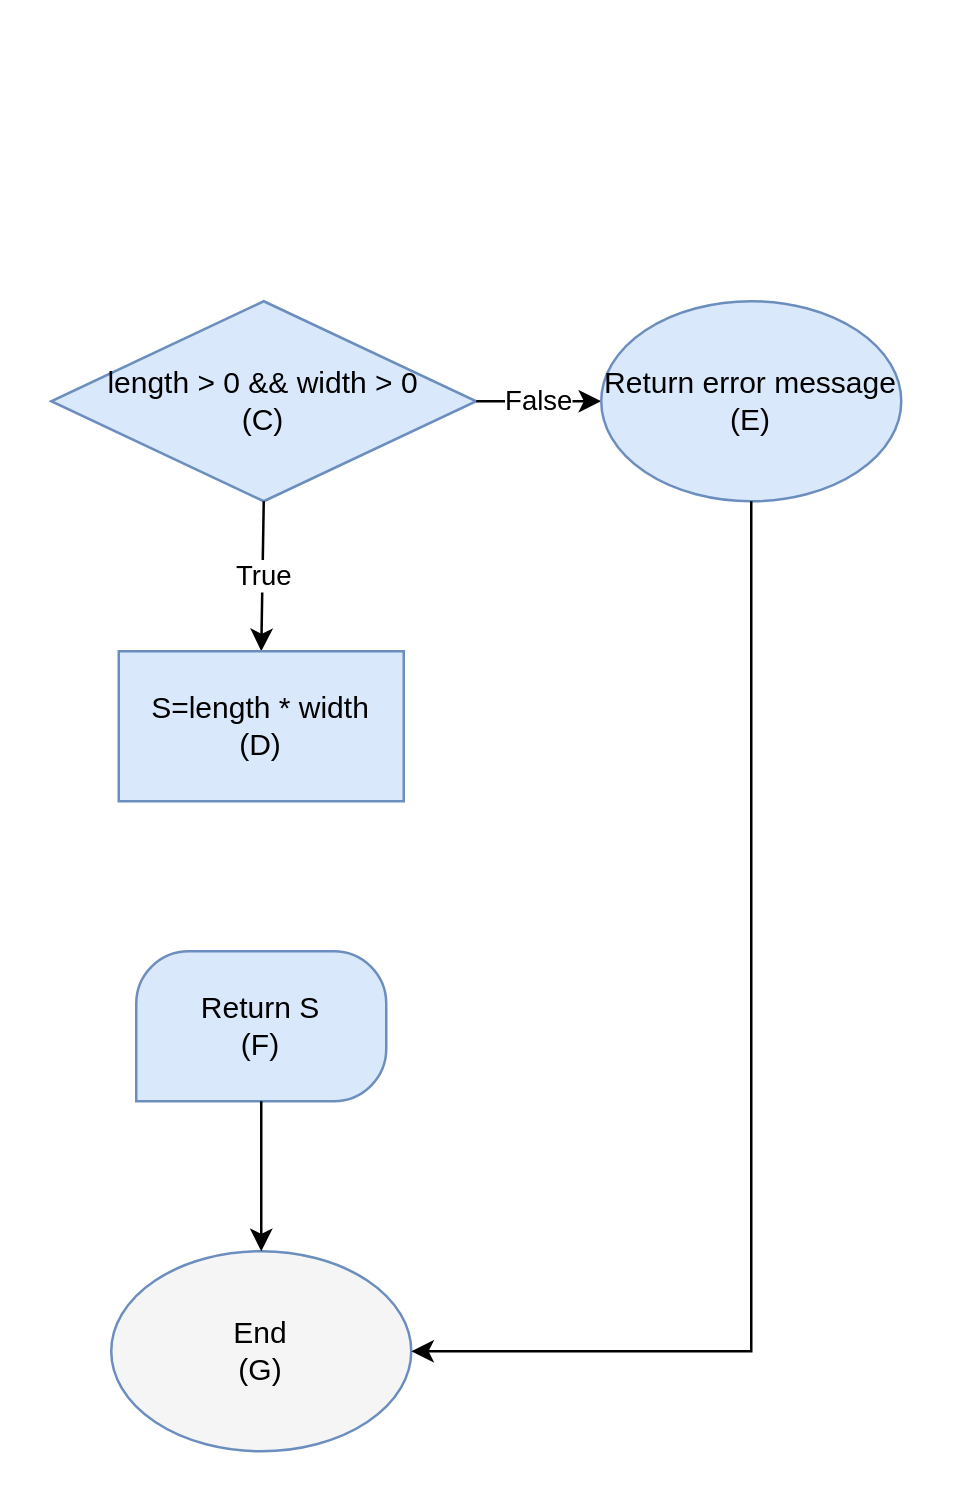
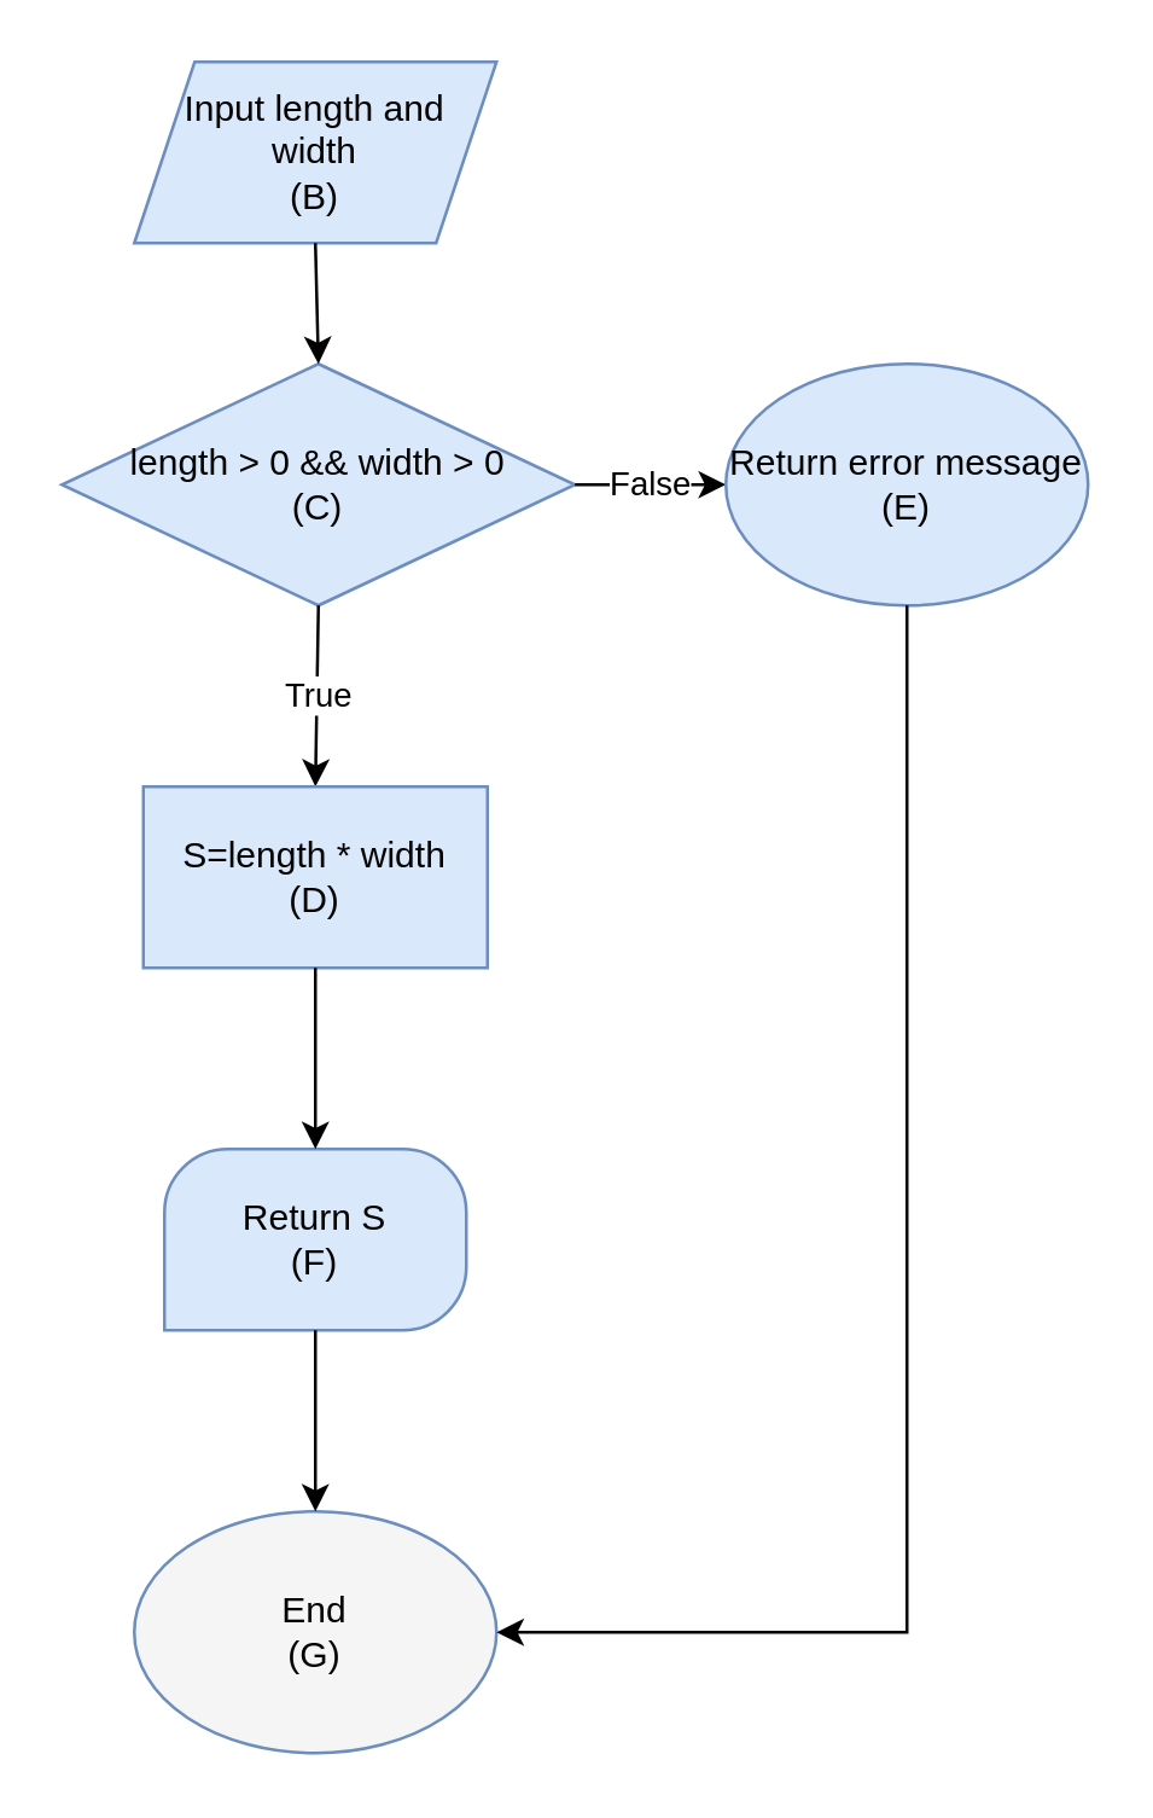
  <mxCell id="0" />
  <mxCell id="1" parent="0" />
+ <mxCell id="2" value="Input length and&lt;br&gt;width&lt;br&gt;(B)" style="shape=parallelogram;perimeter=parallelogramPerimeter;whiteSpace=wrap;html=1;fixedSize=1;fillColor=#dae8fc;strokeColor=#6c8ebf;" parent="1" vertex="1"><mxGeometry x="44" y="20" width="120" height="60" as="geometry" /></mxCell>
  <mxCell id="3" value="length &amp;gt; 0 &amp;amp;&amp;amp; width &amp;gt; 0&lt;br&gt;(C)" style="rhombus;whiteSpace=wrap;html=1;fillColor=#dae8fc;strokeColor=#6c8ebf;" parent="1" vertex="1"><mxGeometry x="20" y="120" width="170" height="80" as="geometry" /></mxCell>
+ <mxCell id="4" value="" style="endArrow=classic;html=1;rounded=0;exitX=0.5;exitY=1;exitDx=0;exitDy=0;entryX=0.5;entryY=0;entryDx=0;entryDy=0;" parent="1" source="2" target="3" edge="1"><mxGeometry width="50" height="50" relative="1" as="geometry"><mxPoint x="250" y="120" as="sourcePoint" /><mxPoint x="300" y="70" as="targetPoint" /></mxGeometry></mxCell>
  <mxCell id="5" value="False" style="endArrow=classic;html=1;rounded=0;exitX=1;exitY=0.5;exitDx=0;exitDy=0;" parent="1" source="3" target="6" edge="1"><mxGeometry width="50" height="50" relative="1" as="geometry"><mxPoint x="200" y="130" as="sourcePoint" /><mxPoint x="250" y="160" as="targetPoint" /></mxGeometry></mxCell>
  <mxCell id="6" value="Return error message&lt;br&gt;(E)" style="ellipse;whiteSpace=wrap;html=1;fillColor=#dae8fc;strokeColor=#6c8ebf;" parent="1" vertex="1"><mxGeometry x="240" y="120" width="120" height="80" as="geometry" /></mxCell>
  <mxCell id="7" value="True" style="endArrow=classic;html=1;rounded=0;exitX=0.5;exitY=1;exitDx=0;exitDy=0;entryX=0.5;entryY=0;entryDx=0;entryDy=0;" parent="1" source="3" target="8" edge="1"><mxGeometry width="50" height="50" relative="1" as="geometry"><mxPoint x="200" y="130" as="sourcePoint" /><mxPoint x="104" y="250" as="targetPoint" /></mxGeometry></mxCell>
  <mxCell id="8" value="S=length * width&lt;br&gt;(D)" style="rounded=0;whiteSpace=wrap;html=1;fillColor=#dae8fc;strokeColor=#6c8ebf;" parent="1" vertex="1"><mxGeometry x="47" y="260" width="114" height="60" as="geometry" /></mxCell>
  <mxCell id="9" value="Return S&lt;br&gt;(F)" style="verticalLabelPosition=middle;verticalAlign=middle;html=1;shape=mxgraph.basic.three_corner_round_rect;dx=10.48;whiteSpace=wrap;fillColor=#dae8fc;strokeColor=#6c8ebf;labelPosition=center;align=center;" parent="1" vertex="1"><mxGeometry x="54" y="380" width="100" height="60" as="geometry" /></mxCell>
+ <mxCell id="10" value="" style="endArrow=classic;html=1;rounded=0;exitX=0.5;exitY=1;exitDx=0;exitDy=0;entryX=0.5;entryY=0;entryDx=0;entryDy=0;entryPerimeter=0;" parent="1" source="8" target="9" edge="1"><mxGeometry width="50" height="50" relative="1" as="geometry"><mxPoint x="200" y="410" as="sourcePoint" /><mxPoint x="250" y="360" as="targetPoint" /></mxGeometry></mxCell>
  <mxCell id="11" value="End&lt;br&gt;(G)" style="ellipse;whiteSpace=wrap;html=1;fillColor=#f5f5f5;strokeColor=#6c8ebf;" parent="1" vertex="1"><mxGeometry x="44" y="500" width="120" height="80" as="geometry" /></mxCell>
  <mxCell id="12" value="" style="endArrow=classic;html=1;rounded=0;exitX=0.5;exitY=1;exitDx=0;exitDy=0;exitPerimeter=0;entryX=0.5;entryY=0;entryDx=0;entryDy=0;" parent="1" source="9" target="11" edge="1"><mxGeometry width="50" height="50" relative="1" as="geometry"><mxPoint x="200" y="700" as="sourcePoint" /><mxPoint x="250" y="650" as="targetPoint" /></mxGeometry></mxCell>
  <mxCell id="13" value="" style="endArrow=classic;html=1;rounded=0;exitX=0.5;exitY=1;exitDx=0;exitDy=0;entryX=1;entryY=0.5;entryDx=0;entryDy=0;" parent="1" source="6" target="11" edge="1"><mxGeometry width="50" height="50" relative="1" as="geometry"><mxPoint x="20" y="330" as="sourcePoint" /><mxPoint x="70" y="280" as="targetPoint" /><Array as="points"><mxPoint x="300" y="540" /></Array></mxGeometry></mxCell>
